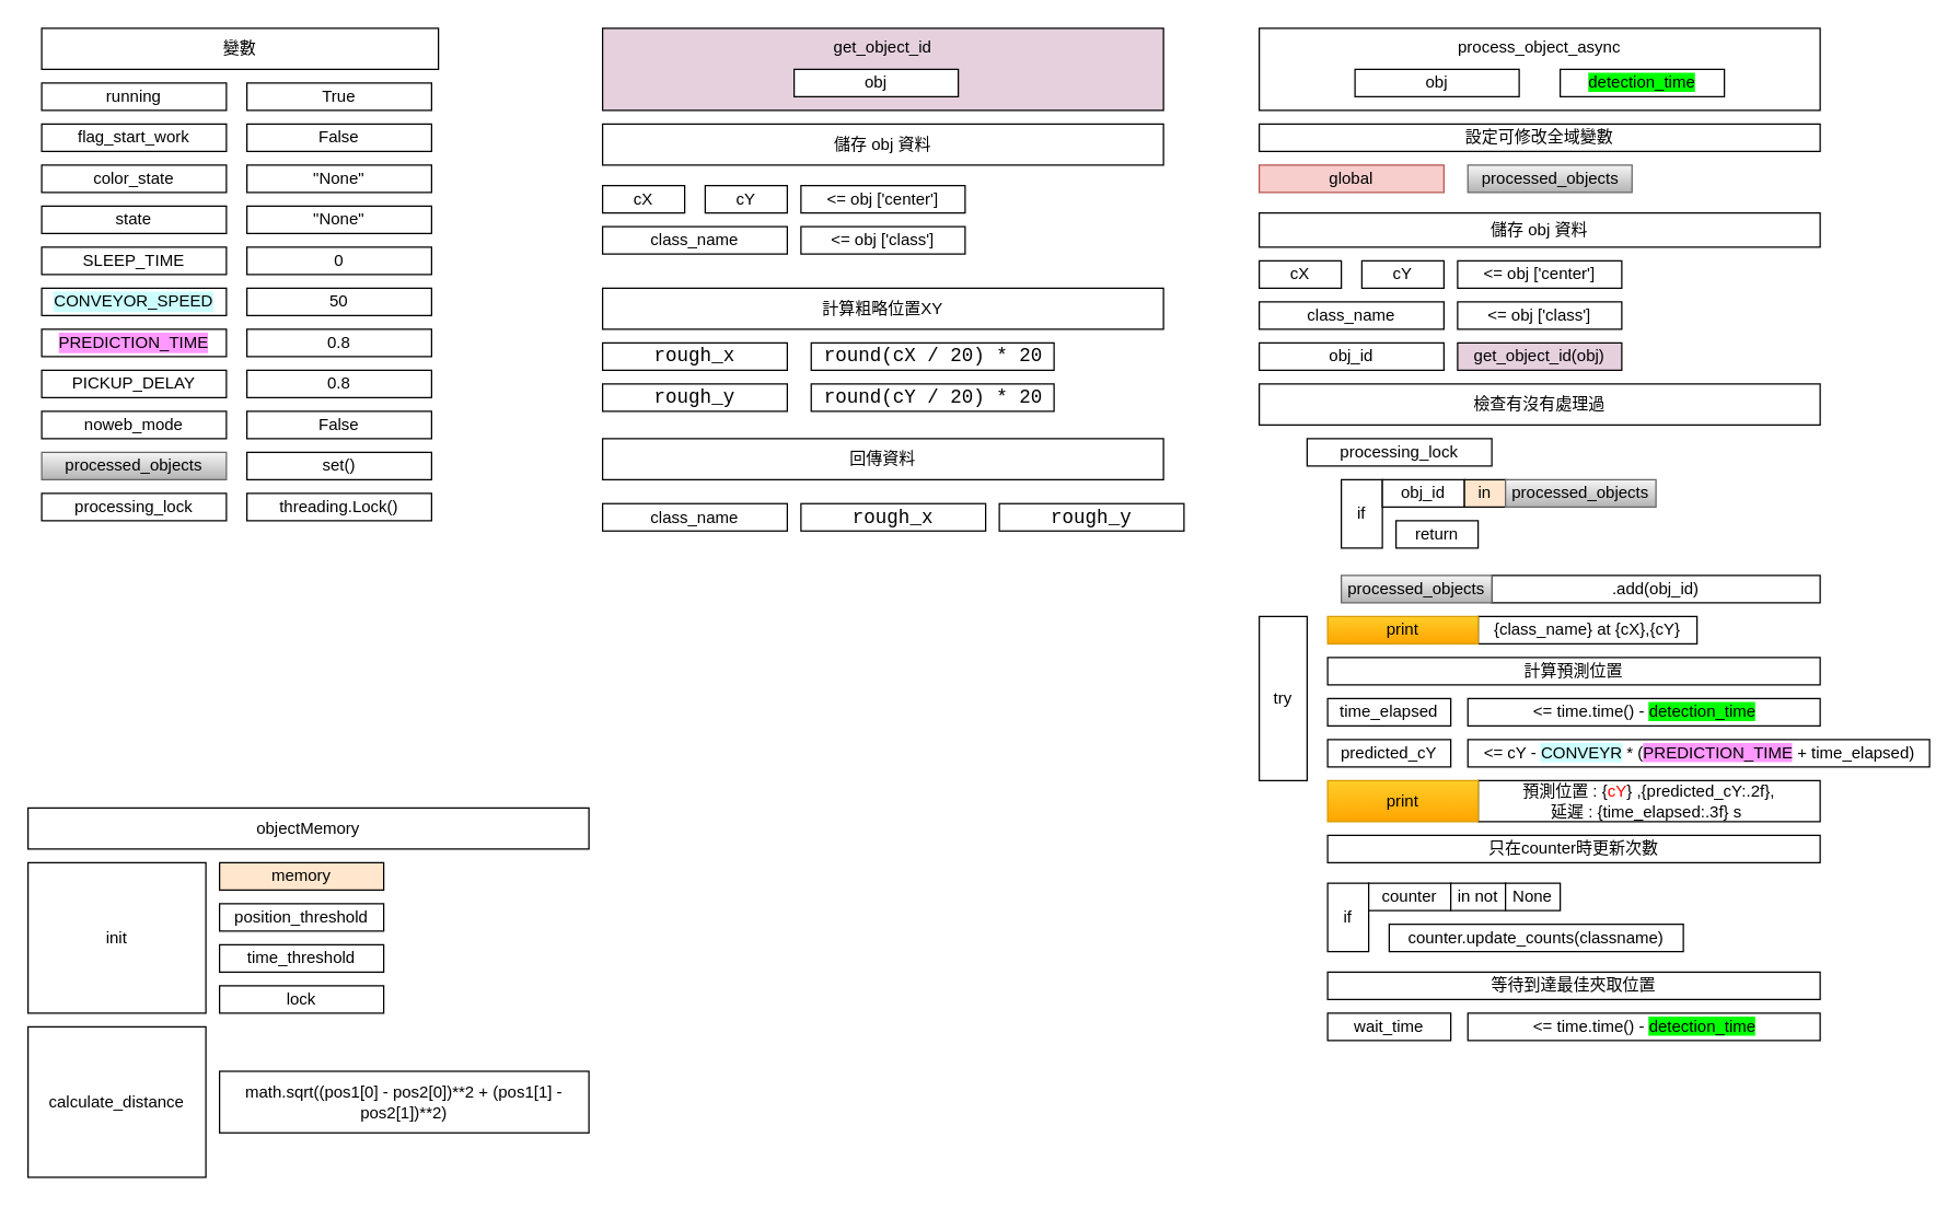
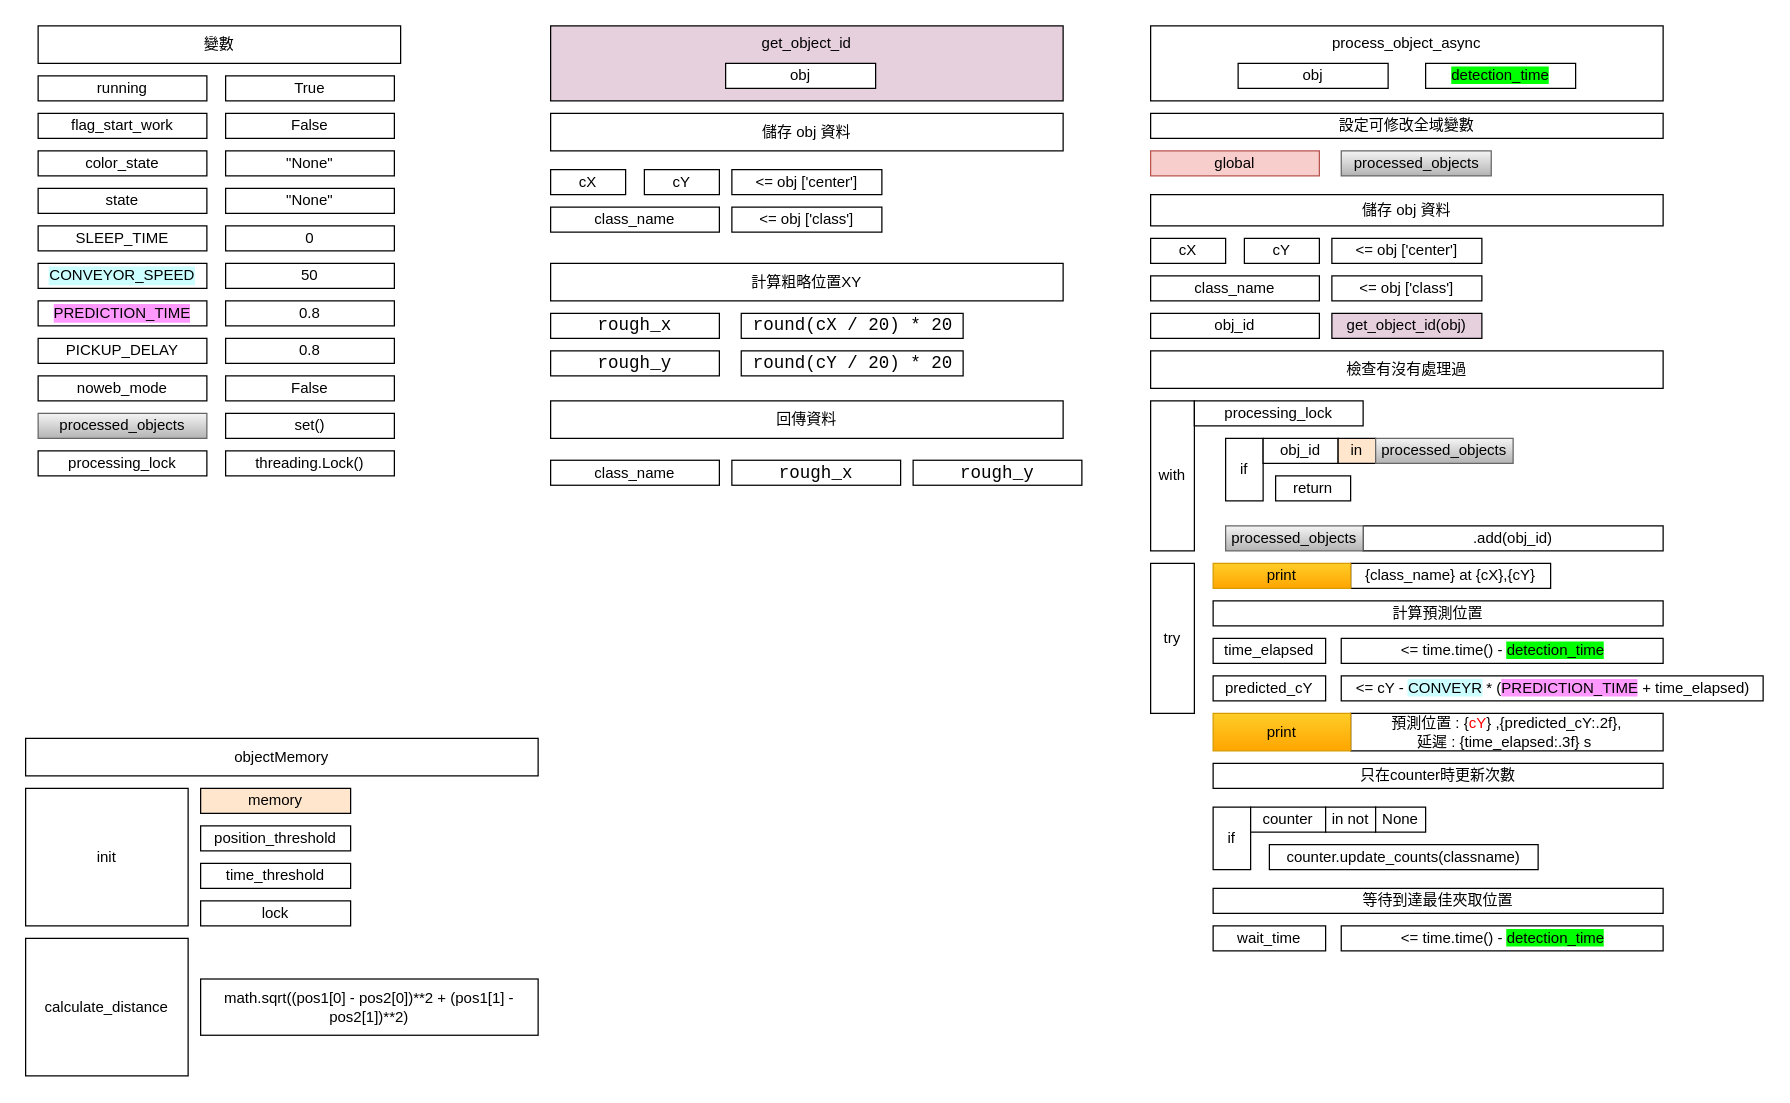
  <mxCell id="0" />
  <mxCell id="1" parent="0" />
  <mxCell id="2" value="objectMemory" style="rounded=0;whiteSpace=wrap;html=1;" parent="1" vertex="1"><mxGeometry x="20" y="590" width="410" height="30" as="geometry" /></mxCell>
  <mxCell id="3" value="init" style="rounded=0;whiteSpace=wrap;html=1;" parent="1" vertex="1"><mxGeometry x="20" y="630" width="130" height="110" as="geometry" /></mxCell>
  <mxCell id="4" value="memory" style="rounded=0;whiteSpace=wrap;html=1;fillColor=#ffe6cc;" parent="1" vertex="1"><mxGeometry x="160" y="630" width="120" height="20" as="geometry" /></mxCell>
  <mxCell id="5" value="position_threshold" style="rounded=0;whiteSpace=wrap;html=1;" parent="1" vertex="1"><mxGeometry x="160" y="660" width="120" height="20" as="geometry" /></mxCell>
  <mxCell id="6" value="time_threshold" style="rounded=0;whiteSpace=wrap;html=1;" parent="1" vertex="1"><mxGeometry x="160" y="690" width="120" height="20" as="geometry" /></mxCell>
  <mxCell id="7" value="lock" style="rounded=0;whiteSpace=wrap;html=1;" parent="1" vertex="1"><mxGeometry x="160" y="720" width="120" height="20" as="geometry" /></mxCell>
  <mxCell id="8" value="calculate_distance" style="rounded=0;whiteSpace=wrap;html=1;" parent="1" vertex="1"><mxGeometry x="20" y="750" width="130" height="110" as="geometry" /></mxCell>
  <mxCell id="9" value="math.sqrt((pos1[0] - pos2[0])**2 + (pos1[1] - pos2[1])**2)" style="rounded=0;whiteSpace=wrap;html=1;" parent="1" vertex="1"><mxGeometry x="160" y="782.5" width="270" height="45" as="geometry" /></mxCell>
  <mxCell id="10" value="get_object_id" style="rounded=0;whiteSpace=wrap;html=1;verticalAlign=top;labelBackgroundColor=none;textShadow=0;fillColor=#E6D0DE;" parent="1" vertex="1"><mxGeometry x="440" y="20" width="410" height="60" as="geometry" /></mxCell>
  <mxCell id="11" value="obj" style="rounded=0;whiteSpace=wrap;html=1;" vertex="1" parent="1"><mxGeometry x="580" y="50" width="120" height="20" as="geometry" /></mxCell>
  <mxCell id="12" value="cX" style="rounded=0;whiteSpace=wrap;html=1;" vertex="1" parent="1"><mxGeometry x="440" y="135" width="60" height="20" as="geometry" /></mxCell>
  <mxCell id="13" value="cY" style="rounded=0;whiteSpace=wrap;html=1;" vertex="1" parent="1"><mxGeometry x="515" y="135" width="60" height="20" as="geometry" /></mxCell>
  <mxCell id="14" value="&amp;lt;= obj ['center']" style="rounded=0;whiteSpace=wrap;html=1;" vertex="1" parent="1"><mxGeometry x="585" y="135" width="120" height="20" as="geometry" /></mxCell>
  <mxCell id="15" value="class_name" style="rounded=0;whiteSpace=wrap;html=1;" vertex="1" parent="1"><mxGeometry x="440" y="165" width="135" height="20" as="geometry" /></mxCell>
  <mxCell id="16" value="&amp;lt;=&amp;nbsp;obj ['class']" style="rounded=0;whiteSpace=wrap;html=1;" vertex="1" parent="1"><mxGeometry x="585" y="165" width="120" height="20" as="geometry" /></mxCell>
  <mxCell id="17" value="儲存 obj 資料" style="rounded=0;whiteSpace=wrap;html=1;" vertex="1" parent="1"><mxGeometry x="440" y="90" width="410" height="30" as="geometry" /></mxCell>
  <mxCell id="18" value="&lt;div style=&quot;font-family: Consolas, &amp;quot;Courier New&amp;quot;, monospace; font-size: 14px; line-height: 19px; white-space: pre;&quot;&gt;&lt;span style=&quot;&quot;&gt;rough_x&lt;/span&gt;&lt;/div&gt;" style="rounded=0;whiteSpace=wrap;html=1;labelBackgroundColor=none;" vertex="1" parent="1"><mxGeometry x="440" y="250" width="135" height="20" as="geometry" /></mxCell>
  <mxCell id="19" value="&lt;div style=&quot;font-family: Consolas, &amp;quot;Courier New&amp;quot;, monospace; font-size: 14px; line-height: 19px; white-space: pre;&quot;&gt;&lt;span style=&quot;&quot;&gt;rough_y&lt;/span&gt;&lt;/div&gt;" style="rounded=0;whiteSpace=wrap;html=1;labelBackgroundColor=none;" vertex="1" parent="1"><mxGeometry x="440" y="280" width="135" height="20" as="geometry" /></mxCell>
  <mxCell id="20" value="計算粗略位置XY" style="rounded=0;whiteSpace=wrap;html=1;" vertex="1" parent="1"><mxGeometry x="440" y="210" width="410" height="30" as="geometry" /></mxCell>
  <mxCell id="21" value="process_object_async" style="rounded=0;whiteSpace=wrap;html=1;verticalAlign=top;" vertex="1" parent="1"><mxGeometry x="920" y="20" width="410" height="60" as="geometry" /></mxCell>
  <mxCell id="22" value="obj" style="rounded=0;whiteSpace=wrap;html=1;" vertex="1" parent="1"><mxGeometry x="990" y="50" width="120" height="20" as="geometry" /></mxCell>
  <mxCell id="23" value="&lt;span style=&quot;background-color: rgb(0, 255, 0);&quot;&gt;detection_time&lt;/span&gt;" style="rounded=0;whiteSpace=wrap;html=1;" vertex="1" parent="1"><mxGeometry x="1140" y="50" width="120" height="20" as="geometry" /></mxCell>
  <mxCell id="24" value="global" style="rounded=0;whiteSpace=wrap;html=1;labelBackgroundColor=#F8CECC;fillColor=#f8cecc;strokeColor=#b85450;" vertex="1" parent="1"><mxGeometry x="920" y="120" width="135" height="20" as="geometry" /></mxCell>
  <mxCell id="25" value="processed_objects" style="rounded=0;whiteSpace=wrap;html=1;fillColor=#f5f5f5;gradientColor=#b3b3b3;strokeColor=#666666;" vertex="1" parent="1"><mxGeometry x="1072.5" y="120" width="120" height="20" as="geometry" /></mxCell>
  <mxCell id="26" value="回傳資料" style="rounded=0;whiteSpace=wrap;html=1;" vertex="1" parent="1"><mxGeometry x="440" y="320" width="410" height="30" as="geometry" /></mxCell>
  <mxCell id="27" value="class_name" style="rounded=0;whiteSpace=wrap;html=1;" vertex="1" parent="1"><mxGeometry x="440" y="367.5" width="135" height="20" as="geometry" /></mxCell>
  <mxCell id="28" value="&lt;div style=&quot;font-family: Consolas, &amp;quot;Courier New&amp;quot;, monospace; font-size: 14px; line-height: 19px; white-space: pre;&quot;&gt;&lt;span style=&quot;&quot;&gt;rough_x&lt;/span&gt;&lt;/div&gt;" style="rounded=0;whiteSpace=wrap;html=1;labelBackgroundColor=none;" vertex="1" parent="1"><mxGeometry x="585" y="367.5" width="135" height="20" as="geometry" /></mxCell>
  <mxCell id="29" value="&lt;div style=&quot;font-family: Consolas, &amp;quot;Courier New&amp;quot;, monospace; font-size: 14px; line-height: 19px; white-space: pre;&quot;&gt;&lt;span style=&quot;&quot;&gt;rough_y&lt;/span&gt;&lt;/div&gt;" style="rounded=0;whiteSpace=wrap;html=1;labelBackgroundColor=none;" vertex="1" parent="1"><mxGeometry x="730" y="367.5" width="135" height="20" as="geometry" /></mxCell>
  <mxCell id="30" value="cX" style="rounded=0;whiteSpace=wrap;html=1;" vertex="1" parent="1"><mxGeometry x="920" y="190" width="60" height="20" as="geometry" /></mxCell>
  <mxCell id="31" value="cY" style="rounded=0;whiteSpace=wrap;html=1;" vertex="1" parent="1"><mxGeometry x="995" y="190" width="60" height="20" as="geometry" /></mxCell>
  <mxCell id="32" value="&amp;lt;= obj ['center']" style="rounded=0;whiteSpace=wrap;html=1;" vertex="1" parent="1"><mxGeometry x="1065" y="190" width="120" height="20" as="geometry" /></mxCell>
  <mxCell id="33" value="class_name" style="rounded=0;whiteSpace=wrap;html=1;" vertex="1" parent="1"><mxGeometry x="920" y="220" width="135" height="20" as="geometry" /></mxCell>
  <mxCell id="34" value="&amp;lt;=&amp;nbsp;obj ['class']" style="rounded=0;whiteSpace=wrap;html=1;" vertex="1" parent="1"><mxGeometry x="1065" y="220" width="120" height="20" as="geometry" /></mxCell>
  <mxCell id="35" value="儲存 obj 資料" style="rounded=0;whiteSpace=wrap;html=1;" vertex="1" parent="1"><mxGeometry x="920" y="155" width="410" height="25" as="geometry" /></mxCell>
  <mxCell id="36" value="設定可修改全域變數" style="rounded=0;whiteSpace=wrap;html=1;" vertex="1" parent="1"><mxGeometry x="920" y="90" width="410" height="20" as="geometry" /></mxCell>
  <mxCell id="37" value="obj_id" style="rounded=0;whiteSpace=wrap;html=1;" vertex="1" parent="1"><mxGeometry x="920" y="250" width="135" height="20" as="geometry" /></mxCell>
  <mxCell id="38" value="get_object_id(obj)" style="rounded=0;whiteSpace=wrap;html=1;fillColor=#E6D0DE;" vertex="1" parent="1"><mxGeometry x="1065" y="250" width="120" height="20" as="geometry" /></mxCell>
  <mxCell id="39" value="檢查有沒有處理過" style="rounded=0;whiteSpace=wrap;html=1;" vertex="1" parent="1"><mxGeometry x="920" y="280" width="410" height="30" as="geometry" /></mxCell>
+ <mxCell id="40" value="with" style="rounded=0;whiteSpace=wrap;html=1;" vertex="1" parent="1"><mxGeometry x="920" y="320" width="35" height="120" as="geometry" /></mxCell>
  <mxCell id="41" value="processing_lock" style="rounded=0;whiteSpace=wrap;html=1;" vertex="1" parent="1"><mxGeometry x="955" y="320" width="135" height="20" as="geometry" /></mxCell>
  <mxCell id="42" value="running" style="rounded=0;whiteSpace=wrap;html=1;" vertex="1" parent="1"><mxGeometry x="30" y="60" width="135" height="20" as="geometry" /></mxCell>
  <mxCell id="43" value="flag_start_work" style="rounded=0;whiteSpace=wrap;html=1;" vertex="1" parent="1"><mxGeometry x="30" y="90" width="135" height="20" as="geometry" /></mxCell>
  <mxCell id="44" value="color_state" style="rounded=0;whiteSpace=wrap;html=1;" vertex="1" parent="1"><mxGeometry x="30" y="120" width="135" height="20" as="geometry" /></mxCell>
  <mxCell id="45" value="state" style="rounded=0;whiteSpace=wrap;html=1;" vertex="1" parent="1"><mxGeometry x="30" y="150" width="135" height="20" as="geometry" /></mxCell>
  <mxCell id="46" value="&lt;div style=&quot;font-family: Consolas, &amp;quot;Courier New&amp;quot;, monospace; font-size: 14px; line-height: 19px; white-space: pre;&quot;&gt;&lt;span style=&quot;&quot;&gt;round&lt;/span&gt;(&lt;span style=&quot;&quot;&gt;cX&lt;/span&gt; &lt;span style=&quot;&quot;&gt;/&lt;/span&gt; &lt;span style=&quot;&quot;&gt;20&lt;/span&gt;) &lt;span style=&quot;&quot;&gt;*&lt;/span&gt; &lt;span style=&quot;&quot;&gt;20&lt;/span&gt;&lt;/div&gt;" style="rounded=0;whiteSpace=wrap;html=1;fontColor=#000000;labelBackgroundColor=none;" vertex="1" parent="1"><mxGeometry x="592.5" y="250" width="177.5" height="20" as="geometry" /></mxCell>
  <mxCell id="47" value="&lt;div style=&quot;font-family: Consolas, &amp;quot;Courier New&amp;quot;, monospace; font-size: 14px; line-height: 19px; white-space: pre;&quot;&gt;&lt;span style=&quot;&quot;&gt;round&lt;/span&gt;(&lt;span style=&quot;&quot;&gt;cY&lt;/span&gt; &lt;span style=&quot;&quot;&gt;/&lt;/span&gt; &lt;span style=&quot;&quot;&gt;20&lt;/span&gt;) &lt;span style=&quot;&quot;&gt;*&lt;/span&gt; &lt;span style=&quot;&quot;&gt;20&lt;/span&gt;&lt;/div&gt;" style="rounded=0;whiteSpace=wrap;html=1;fontColor=#000000;labelBackgroundColor=none;" vertex="1" parent="1"><mxGeometry x="592.5" y="280" width="177.5" height="20" as="geometry" /></mxCell>
  <mxCell id="48" value="SLEEP_TIME" style="rounded=0;whiteSpace=wrap;html=1;" vertex="1" parent="1"><mxGeometry x="30" y="180" width="135" height="20" as="geometry" /></mxCell>
  <mxCell id="49" value="CONVEYOR_SPEED" style="rounded=0;whiteSpace=wrap;html=1;labelBackgroundColor=#CCFFFF;" vertex="1" parent="1"><mxGeometry x="30" y="210" width="135" height="20" as="geometry" /></mxCell>
  <mxCell id="50" value="PREDICTION_TIME" style="rounded=0;whiteSpace=wrap;html=1;labelBackgroundColor=#FF99FF;" vertex="1" parent="1"><mxGeometry x="30" y="240" width="135" height="20" as="geometry" /></mxCell>
  <mxCell id="51" value="PICKUP_DELAY" style="rounded=0;whiteSpace=wrap;html=1;" vertex="1" parent="1"><mxGeometry x="30" y="270" width="135" height="20" as="geometry" /></mxCell>
  <mxCell id="52" value="noweb_mode" style="rounded=0;whiteSpace=wrap;html=1;" vertex="1" parent="1"><mxGeometry x="30" y="300" width="135" height="20" as="geometry" /></mxCell>
  <mxCell id="53" value="processed_objects" style="rounded=0;whiteSpace=wrap;html=1;fillColor=#f5f5f5;gradientColor=#b3b3b3;strokeColor=#666666;" vertex="1" parent="1"><mxGeometry x="30" y="330" width="135" height="20" as="geometry" /></mxCell>
  <mxCell id="54" value="processing_lock" style="rounded=0;whiteSpace=wrap;html=1;" vertex="1" parent="1"><mxGeometry x="30" y="360" width="135" height="20" as="geometry" /></mxCell>
  <mxCell id="55" value="True" style="rounded=0;whiteSpace=wrap;html=1;" vertex="1" parent="1"><mxGeometry x="180" y="60" width="135" height="20" as="geometry" /></mxCell>
  <mxCell id="56" value="False" style="rounded=0;whiteSpace=wrap;html=1;" vertex="1" parent="1"><mxGeometry x="180" y="90" width="135" height="20" as="geometry" /></mxCell>
  <mxCell id="57" value="&quot;None&quot;" style="rounded=0;whiteSpace=wrap;html=1;" vertex="1" parent="1"><mxGeometry x="180" y="120" width="135" height="20" as="geometry" /></mxCell>
  <mxCell id="58" value="&quot;None&quot;" style="rounded=0;whiteSpace=wrap;html=1;" vertex="1" parent="1"><mxGeometry x="180" y="150" width="135" height="20" as="geometry" /></mxCell>
  <mxCell id="59" value="0" style="rounded=0;whiteSpace=wrap;html=1;" vertex="1" parent="1"><mxGeometry x="180" y="180" width="135" height="20" as="geometry" /></mxCell>
  <mxCell id="60" value="50" style="rounded=0;whiteSpace=wrap;html=1;" vertex="1" parent="1"><mxGeometry x="180" y="210" width="135" height="20" as="geometry" /></mxCell>
  <mxCell id="61" value="0.8" style="rounded=0;whiteSpace=wrap;html=1;" vertex="1" parent="1"><mxGeometry x="180" y="240" width="135" height="20" as="geometry" /></mxCell>
  <mxCell id="62" value="0.8" style="rounded=0;whiteSpace=wrap;html=1;" vertex="1" parent="1"><mxGeometry x="180" y="270" width="135" height="20" as="geometry" /></mxCell>
  <mxCell id="63" value="False" style="rounded=0;whiteSpace=wrap;html=1;" vertex="1" parent="1"><mxGeometry x="180" y="300" width="135" height="20" as="geometry" /></mxCell>
  <mxCell id="64" value="set()" style="rounded=0;whiteSpace=wrap;html=1;" vertex="1" parent="1"><mxGeometry x="180" y="330" width="135" height="20" as="geometry" /></mxCell>
  <mxCell id="65" value="threading.Lock()" style="rounded=0;whiteSpace=wrap;html=1;" vertex="1" parent="1"><mxGeometry x="180" y="360" width="135" height="20" as="geometry" /></mxCell>
  <mxCell id="66" value="變數" style="rounded=0;whiteSpace=wrap;html=1;" vertex="1" parent="1"><mxGeometry x="30" y="20" width="290" height="30" as="geometry" /></mxCell>
  <mxCell id="67" value="if" style="rounded=0;whiteSpace=wrap;html=1;" vertex="1" parent="1"><mxGeometry x="980" y="350" width="30" height="50" as="geometry" /></mxCell>
  <mxCell id="68" value="obj_id" style="rounded=0;whiteSpace=wrap;html=1;" vertex="1" parent="1"><mxGeometry x="1010" y="350" width="60" height="20" as="geometry" /></mxCell>
  <mxCell id="69" value="in" style="rounded=0;whiteSpace=wrap;html=1;fillColor=#ffe6cc;" vertex="1" parent="1"><mxGeometry x="1070" y="350" width="30" height="20" as="geometry" /></mxCell>
  <mxCell id="70" value="processed_objects" style="rounded=0;whiteSpace=wrap;html=1;fillColor=#f5f5f5;gradientColor=#b3b3b3;strokeColor=#666666;" vertex="1" parent="1"><mxGeometry x="1100" y="350" width="110" height="20" as="geometry" /></mxCell>
  <mxCell id="71" value="return" style="rounded=0;whiteSpace=wrap;html=1;" vertex="1" parent="1"><mxGeometry x="1020" y="380" width="60" height="20" as="geometry" /></mxCell>
  <mxCell id="72" value=".add(obj_id)" style="rounded=0;whiteSpace=wrap;html=1;" vertex="1" parent="1"><mxGeometry x="1090" y="420" width="240" height="20" as="geometry" /></mxCell>
  <mxCell id="73" value="processed_objects" style="rounded=0;whiteSpace=wrap;html=1;fillColor=#f5f5f5;gradientColor=#b3b3b3;strokeColor=#666666;" vertex="1" parent="1"><mxGeometry x="980" y="420" width="110" height="20" as="geometry" /></mxCell>
  <mxCell id="74" value="try" style="rounded=0;whiteSpace=wrap;html=1;" vertex="1" parent="1"><mxGeometry x="920" y="450" width="35" height="120" as="geometry" /></mxCell>
  <mxCell id="75" value="{class_name} at {cX},{cY}" style="rounded=0;whiteSpace=wrap;html=1;" vertex="1" parent="1"><mxGeometry x="1080" y="450" width="160" height="20" as="geometry" /></mxCell>
  <mxCell id="76" value="print" style="rounded=0;whiteSpace=wrap;html=1;fillColor=#ffcd28;gradientColor=#ffa500;strokeColor=#d79b00;" vertex="1" parent="1"><mxGeometry x="970" y="450" width="110" height="20" as="geometry" /></mxCell>
  <mxCell id="77" value="計算預測位置" style="rounded=0;whiteSpace=wrap;html=1;" vertex="1" parent="1"><mxGeometry x="970" y="480" width="360" height="20" as="geometry" /></mxCell>
  <mxCell id="78" value="time_elapsed" style="rounded=0;whiteSpace=wrap;html=1;" vertex="1" parent="1"><mxGeometry x="970" y="510" width="90" height="20" as="geometry" /></mxCell>
  <mxCell id="79" value="&amp;lt;= time.time() - &lt;span style=&quot;background-color: rgb(0, 255, 0);&quot;&gt;detection_time&lt;/span&gt;" style="rounded=0;whiteSpace=wrap;html=1;" vertex="1" parent="1"><mxGeometry x="1072.5" y="510" width="257.5" height="20" as="geometry" /></mxCell>
  <mxCell id="80" value="predicted_cY" style="rounded=0;whiteSpace=wrap;html=1;" vertex="1" parent="1"><mxGeometry x="970" y="540" width="90" height="20" as="geometry" /></mxCell>
  <mxCell id="81" value="&amp;lt;= cY - &lt;span style=&quot;background-color: rgb(204, 255, 255);&quot;&gt;CONVEYR&lt;/span&gt; * (&lt;span style=&quot;background-color: rgb(255, 153, 255);&quot;&gt;PREDICTION_TIME&lt;/span&gt; + time_elapsed)" style="rounded=0;whiteSpace=wrap;html=1;" vertex="1" parent="1"><mxGeometry x="1072.5" y="540" width="337.5" height="20" as="geometry" /></mxCell>
  <mxCell id="82" value="預測位置 : {&lt;font style=&quot;color: rgb(255, 0, 0);&quot;&gt;cY&lt;/font&gt;} ,{predicted_cY:.2f},&lt;div&gt;延遲 : {time_elapsed:.3f} s&amp;nbsp;&lt;/div&gt;" style="rounded=0;whiteSpace=wrap;html=1;" vertex="1" parent="1"><mxGeometry x="1080" y="570" width="250" height="30" as="geometry" /></mxCell>
  <mxCell id="83" value="print" style="rounded=0;whiteSpace=wrap;html=1;fillColor=#ffcd28;gradientColor=#ffa500;strokeColor=#d79b00;" vertex="1" parent="1"><mxGeometry x="970" y="570" width="110" height="30" as="geometry" /></mxCell>
  <mxCell id="84" value="只在counter時更新次數" style="rounded=0;whiteSpace=wrap;html=1;" vertex="1" parent="1"><mxGeometry x="970" y="610" width="360" height="20" as="geometry" /></mxCell>
  <mxCell id="85" value="if" style="rounded=0;whiteSpace=wrap;html=1;" vertex="1" parent="1"><mxGeometry x="970" y="645" width="30" height="50" as="geometry" /></mxCell>
  <mxCell id="86" value="counter" style="rounded=0;whiteSpace=wrap;html=1;" vertex="1" parent="1"><mxGeometry x="1000" y="645" width="60" height="20" as="geometry" /></mxCell>
  <mxCell id="87" value="in not" style="rounded=0;whiteSpace=wrap;html=1;" vertex="1" parent="1"><mxGeometry x="1060" y="645" width="40" height="20" as="geometry" /></mxCell>
  <mxCell id="88" value="None" style="rounded=0;whiteSpace=wrap;html=1;" vertex="1" parent="1"><mxGeometry x="1100" y="645" width="40" height="20" as="geometry" /></mxCell>
  <mxCell id="89" value="counter.update_counts(classname)" style="rounded=0;whiteSpace=wrap;html=1;" vertex="1" parent="1"><mxGeometry x="1015" y="675" width="215" height="20" as="geometry" /></mxCell>
  <mxCell id="90" value="等待到達最佳夾取位置" style="rounded=0;whiteSpace=wrap;html=1;" vertex="1" parent="1"><mxGeometry x="970" y="710" width="360" height="20" as="geometry" /></mxCell>
  <mxCell id="91" value="wait_time" style="rounded=0;whiteSpace=wrap;html=1;" vertex="1" parent="1"><mxGeometry x="970" y="740" width="90" height="20" as="geometry" /></mxCell>
  <mxCell id="92" value="&amp;lt;= time.time() - &lt;span style=&quot;background-color: rgb(0, 255, 0);&quot;&gt;detection_time&lt;/span&gt;" style="rounded=0;whiteSpace=wrap;html=1;" vertex="1" parent="1"><mxGeometry x="1072.5" y="740" width="257.5" height="20" as="geometry" /></mxCell>
